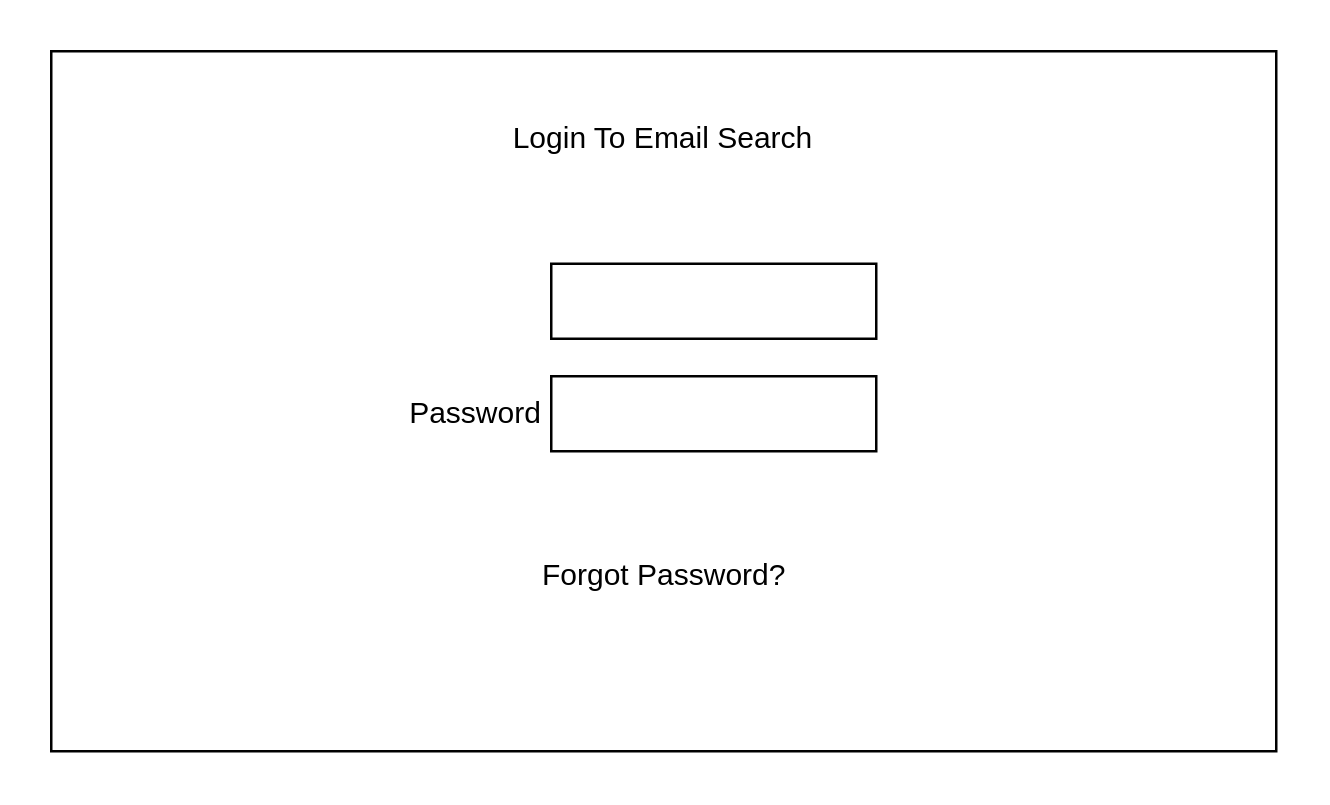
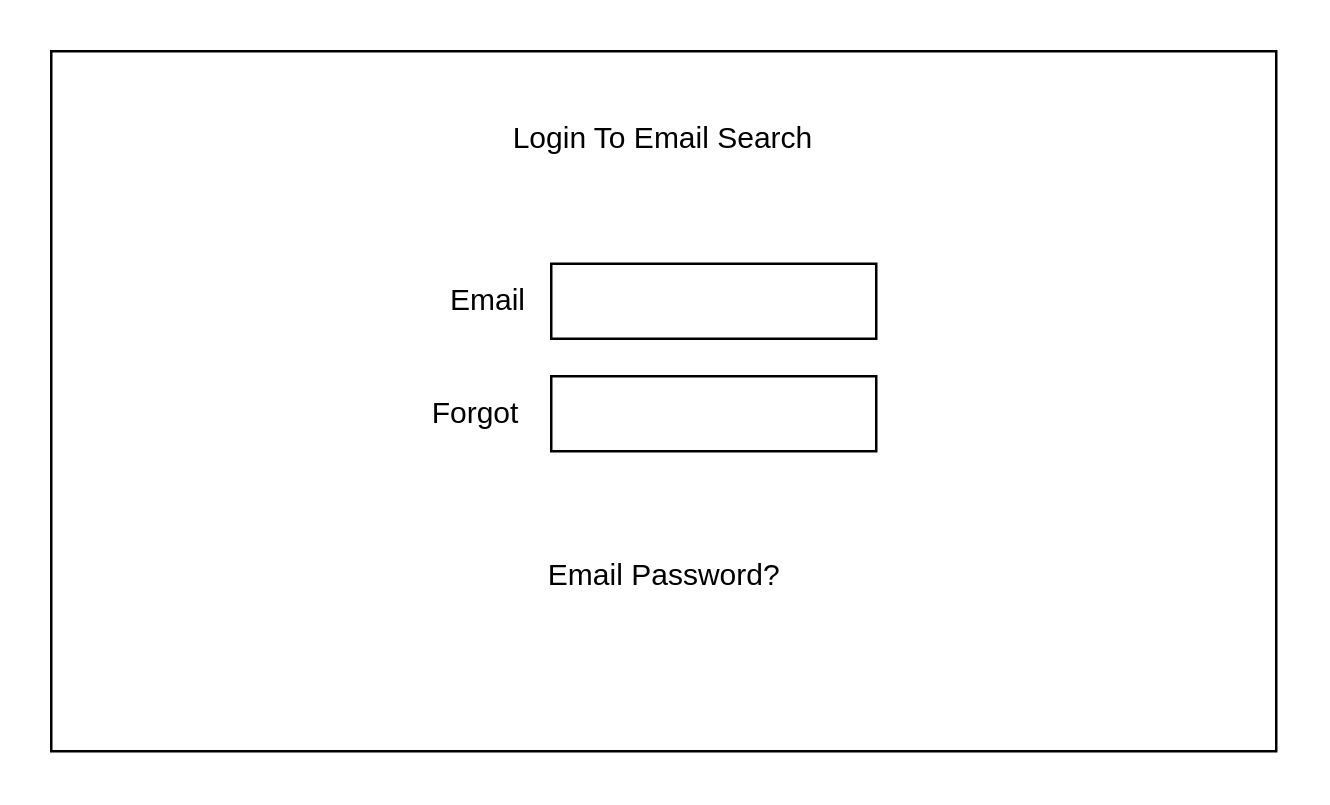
  <mxCell id="0" />
  <mxCell id="1" parent="0" />
  <mxCell id="2" value="" style="rounded=0;whiteSpace=wrap;html=1;" vertex="1" parent="1"><mxGeometry x="20" y="20" width="490" height="280" as="geometry" /></mxCell>
  <mxCell id="3" value="Login To Email Search" style="text;html=1;strokeColor=none;fillColor=none;align=center;verticalAlign=middle;whiteSpace=wrap;rounded=0;" vertex="1" parent="1"><mxGeometry x="190" y="40" width="150" height="30" as="geometry" /></mxCell>
+ <mxCell id="4" value="Email" style="text;html=1;strokeColor=none;fillColor=none;align=center;verticalAlign=middle;whiteSpace=wrap;rounded=0;" vertex="1" parent="1"><mxGeometry x="175" y="110" width="40" height="20" as="geometry" /></mxCell>
  <mxCell id="5" value="" style="rounded=0;whiteSpace=wrap;html=1;" vertex="1" parent="1"><mxGeometry x="220" y="105" width="130" height="30" as="geometry" /></mxCell>
- <mxCell id="6" value="Password" style="text;html=1;strokeColor=none;fillColor=none;align=center;verticalAlign=middle;whiteSpace=wrap;rounded=0;" vertex="1" parent="1"><mxGeometry x="170" y="155" width="40" height="20" as="geometry" /></mxCell>
+ <mxCell id="6" value="Forgot" style="text;html=1;strokeColor=none;fillColor=none;align=center;verticalAlign=middle;whiteSpace=wrap;rounded=0;" vertex="1" parent="1"><mxGeometry x="170" y="155" width="40" height="20" as="geometry" /></mxCell>
  <mxCell id="7" value="" style="rounded=0;whiteSpace=wrap;html=1;" vertex="1" parent="1"><mxGeometry x="220" y="150" width="130" height="30" as="geometry" /></mxCell>
- <mxCell id="8" value="Forgot Password?" style="text;html=1;strokeColor=none;fillColor=none;align=center;verticalAlign=middle;whiteSpace=wrap;rounded=0;" vertex="1" parent="1"><mxGeometry x="202.5" y="220" width="125" height="20" as="geometry" /></mxCell>
+ <mxCell id="8" value="Email Password?" style="text;html=1;strokeColor=none;fillColor=none;align=center;verticalAlign=middle;whiteSpace=wrap;rounded=0;" vertex="1" parent="1"><mxGeometry x="202.5" y="220" width="125" height="20" as="geometry" /></mxCell>
